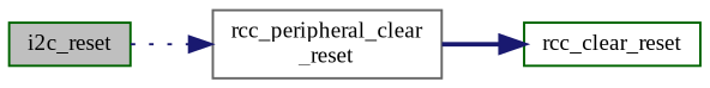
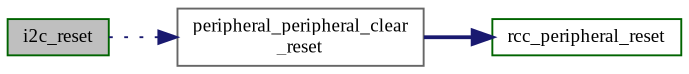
  digraph {
    fontname="Liberation Serif"
    rankdir=LR
    node [color=darkgreen fillcolor=white fontname="Liberation Serif" fontsize=10 shape=record style=filled]
    edge [arrowhead=normal color=midnightblue fontname="Liberation Serif" fontsize=10 labelfontname=Helvetica labelfontsize=10]
    n1 [fillcolor=grey75 fontcolor=black height=0.2 label=i2c_reset width=0.4]
-   n2 [color=gray40 height=0.2 label="rcc_peripheral_clear\l_reset" width=0.4]
-   n3 [height=0.2 label=rcc_clear_reset width=0.4]
+   n2 [color=gray40 height=0.2 label="peripheral_peripheral_clear\l_reset" width=0.4]
+   n3 [height=0.2 label=rcc_peripheral_reset width=0.4]
    n1 -> n2 [style=dotted]
    n2 -> n3 [style=bold]
  }
